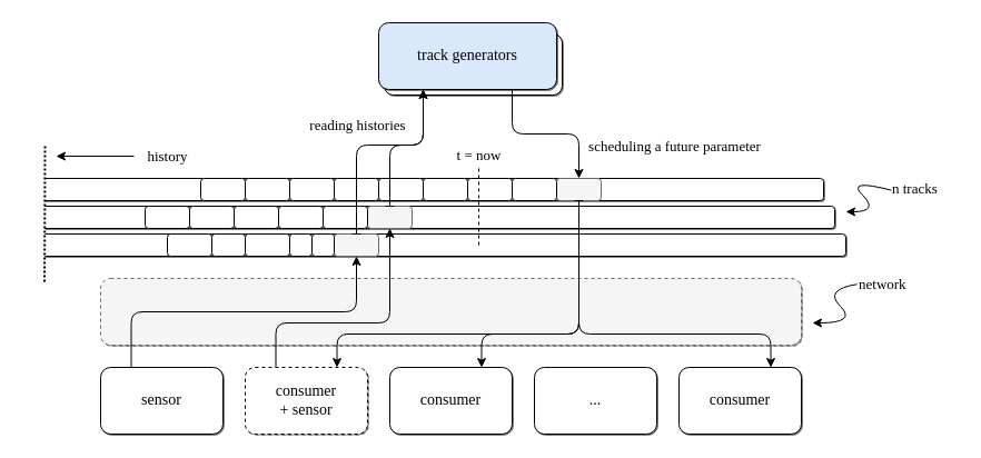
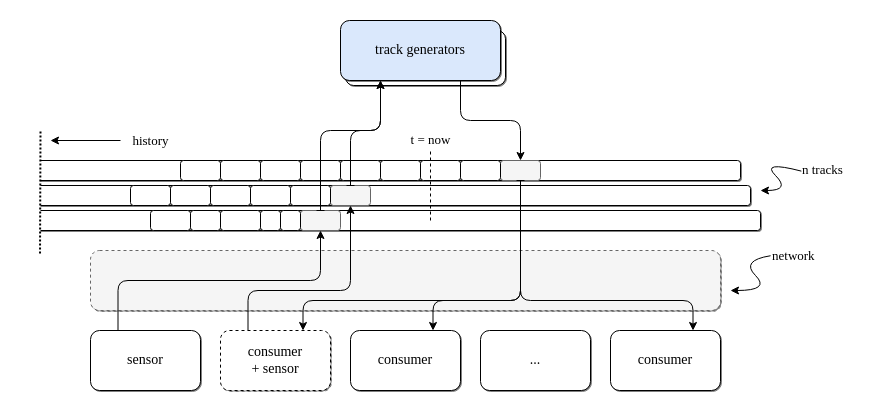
  <mxCell id="0" />
  <mxCell id="1" parent="0" />
  <mxCell id="2" value="" style="rounded=1;whiteSpace=wrap;html=1;shadow=1;glass=0;shadowOpacity=50;shadowBlur=0;shadowOffsetX=1;shadowOffsetY=1;comic=0;strokeColor=default;align=center;verticalAlign=middle;fontFamily=Times New Roman;fontSize=12;fontColor=default;fillColor=default;" vertex="1" parent="1"><mxGeometry x="30" y="210" width="730" height="20" as="geometry" /></mxCell>
  <mxCell id="3" value="" style="rounded=1;whiteSpace=wrap;html=1;shadow=0;glass=0;shadowOpacity=100;shadowBlur=0;shadowOffsetX=1;shadowOffsetY=1;fillColor=#f5f5f5;fontColor=#333333;strokeColor=#666666;" vertex="1" parent="1"><mxGeometry x="300" y="210" width="40" height="20" as="geometry" /></mxCell>
  <mxCell id="4" value="" style="rounded=1;whiteSpace=wrap;html=1;shadow=1;glass=0;shadowOpacity=50;shadowBlur=0;shadowOffsetX=1;shadowOffsetY=1;comic=0;strokeColor=default;align=center;verticalAlign=middle;fontFamily=Times New Roman;fontSize=12;fontColor=default;fillColor=default;" vertex="1" parent="1"><mxGeometry x="30" y="185" width="720" height="20" as="geometry" /></mxCell>
  <mxCell id="5" value="" style="rounded=1;whiteSpace=wrap;html=1;shadow=1;glass=0;shadowOpacity=50;shadowBlur=0;shadowOffsetX=1;shadowOffsetY=1;comic=0;strokeColor=#666666;align=center;verticalAlign=middle;fontFamily=Times New Roman;fontSize=12;fontColor=#333333;fillColor=#f5f5f5;dashed=1;" vertex="1" parent="1"><mxGeometry x="90" y="250" width="630" height="60" as="geometry" /></mxCell>
  <mxCell id="6" value="" style="rounded=1;whiteSpace=wrap;html=1;shadow=0;glass=0;shadowOpacity=100;shadowBlur=0;shadowOffsetX=1;shadowOffsetY=1;fillColor=#f5f5f5;fontColor=#333333;strokeColor=#666666;" vertex="1" parent="1"><mxGeometry x="330" y="185" width="40" height="20" as="geometry" /></mxCell>
  <mxCell id="7" value="parameter generator" style="rounded=1;whiteSpace=wrap;html=1;shadow=1;glass=0;strokeColor=default;align=center;verticalAlign=middle;shadowOffsetX=1;shadowOffsetY=1;shadowBlur=0;shadowOpacity=50;fontFamily=Times New Roman;fontSize=12;fontColor=default;fillColor=default;" vertex="1" parent="1"><mxGeometry x="345" y="30" width="160" height="55" as="geometry" /></mxCell>
  <mxCell id="8" style="rounded=1;orthogonalLoop=1;jettySize=auto;html=1;exitX=0.75;exitY=1;exitDx=0;exitDy=0;entryX=0.5;entryY=0;entryDx=0;entryDy=0;edgeStyle=orthogonalEdgeStyle;jumpStyle=none;" edge="1" parent="1" source="9" target="13"><mxGeometry relative="1" as="geometry" /></mxCell>
  <mxCell id="9" value="track generators" style="rounded=1;whiteSpace=wrap;html=1;shadow=1;glass=0;shadowOpacity=50;shadowBlur=0;shadowOffsetX=1;shadowOffsetY=1;fontFamily=Times New Roman;fontSize=14;fillColor=#dae8fc;" vertex="1" parent="1"><mxGeometry x="340" y="20" width="160" height="60" as="geometry" /></mxCell>
  <mxCell id="10" value="" style="rounded=1;whiteSpace=wrap;html=1;shadow=1;glass=0;shadowOpacity=50;shadowBlur=0;shadowOffsetX=1;shadowOffsetY=1;comic=0;strokeColor=default;align=center;verticalAlign=middle;fontFamily=Times New Roman;fontSize=12;fontColor=default;fillColor=default;" vertex="1" parent="1"><mxGeometry x="30" y="160" width="710" height="20" as="geometry" /></mxCell>
  <mxCell id="11" style="edgeStyle=orthogonalEdgeStyle;rounded=1;orthogonalLoop=1;jettySize=auto;html=1;exitX=0.5;exitY=1;exitDx=0;exitDy=0;entryX=0.75;entryY=0;entryDx=0;entryDy=0;curved=0;" edge="1" parent="1" source="13" target="32"><mxGeometry relative="1" as="geometry"><Array as="points"><mxPoint x="520" y="300" /><mxPoint x="693" y="300" /></Array></mxGeometry></mxCell>
  <mxCell id="12" style="edgeStyle=orthogonalEdgeStyle;rounded=1;orthogonalLoop=1;jettySize=auto;html=1;exitX=0.5;exitY=1;exitDx=0;exitDy=0;entryX=0.75;entryY=0;entryDx=0;entryDy=0;curved=0;" edge="1" parent="1" source="13" target="30"><mxGeometry relative="1" as="geometry"><Array as="points"><mxPoint x="520" y="300" /><mxPoint x="303" y="300" /></Array></mxGeometry></mxCell>
  <mxCell id="13" value="" style="rounded=1;whiteSpace=wrap;html=1;shadow=0;glass=0;shadowOpacity=100;shadowBlur=0;shadowOffsetX=1;shadowOffsetY=1;fillColor=#f5f5f5;fontColor=#333333;strokeColor=#666666;" vertex="1" parent="1"><mxGeometry x="500" y="160" width="40" height="20" as="geometry" /></mxCell>
  <mxCell id="14" value="" style="rounded=1;whiteSpace=wrap;html=1;shadow=0;glass=0;shadowOpacity=100;shadowBlur=0;shadowOffsetX=1;shadowOffsetY=1;" vertex="1" parent="1"><mxGeometry x="460" y="160" width="40" height="20" as="geometry" /></mxCell>
  <mxCell id="15" value="" style="rounded=1;whiteSpace=wrap;html=1;shadow=0;glass=0;shadowOpacity=100;shadowBlur=0;shadowOffsetX=1;shadowOffsetY=1;" vertex="1" parent="1"><mxGeometry x="420" y="160" width="40" height="20" as="geometry" /></mxCell>
  <mxCell id="16" value="" style="rounded=1;whiteSpace=wrap;html=1;shadow=0;glass=0;shadowOpacity=100;shadowBlur=0;shadowOffsetX=1;shadowOffsetY=1;" vertex="1" parent="1"><mxGeometry x="380" y="160" width="40" height="20" as="geometry" /></mxCell>
  <mxCell id="17" value="" style="rounded=1;whiteSpace=wrap;html=1;shadow=0;glass=0;shadowOpacity=100;shadowBlur=0;shadowOffsetX=1;shadowOffsetY=1;" vertex="1" parent="1"><mxGeometry x="340" y="160" width="40" height="20" as="geometry" /></mxCell>
  <mxCell id="18" value="" style="rounded=1;whiteSpace=wrap;html=1;shadow=0;glass=0;shadowOpacity=100;shadowBlur=0;shadowOffsetX=1;shadowOffsetY=1;" vertex="1" parent="1"><mxGeometry x="300" y="160" width="40" height="20" as="geometry" /></mxCell>
  <mxCell id="19" value="" style="rounded=1;whiteSpace=wrap;html=1;shadow=0;glass=0;shadowOpacity=100;shadowBlur=0;shadowOffsetX=1;shadowOffsetY=1;" vertex="1" parent="1"><mxGeometry x="260" y="160" width="40" height="20" as="geometry" /></mxCell>
  <mxCell id="20" value="" style="rounded=1;whiteSpace=wrap;html=1;shadow=0;glass=0;shadowOpacity=100;shadowBlur=0;shadowOffsetX=1;shadowOffsetY=1;" vertex="1" parent="1"><mxGeometry x="220" y="160" width="40" height="20" as="geometry" /></mxCell>
  <mxCell id="21" value="" style="rounded=1;whiteSpace=wrap;html=1;shadow=0;glass=0;shadowOpacity=100;shadowBlur=0;shadowOffsetX=1;shadowOffsetY=1;" vertex="1" parent="1"><mxGeometry x="180" y="160" width="40" height="20" as="geometry" /></mxCell>
  <mxCell id="22" value="" style="endArrow=classic;html=1;rounded=0;" edge="1" parent="1"><mxGeometry width="50" height="50" relative="1" as="geometry"><mxPoint x="120" y="140" as="sourcePoint" /><mxPoint x="50" y="140" as="targetPoint" /></mxGeometry></mxCell>
  <mxCell id="23" value="history" style="text;html=1;align=center;verticalAlign=middle;resizable=0;points=[];autosize=1;strokeColor=none;fillColor=none;fontFamily=Times New Roman;fontSize=13;" vertex="1" parent="1"><mxGeometry x="120" y="125" width="60" height="30" as="geometry" /></mxCell>
  <mxCell id="24" value="" style="rounded=0;whiteSpace=wrap;html=1;strokeColor=none;" vertex="1" parent="1"><mxGeometry x="20" y="140" width="20" height="160" as="geometry" /></mxCell>
  <mxCell id="25" value="" style="endArrow=none;dashed=1;html=1;rounded=0;strokeWidth=2;exitX=0.992;exitY=0.706;exitDx=0;exitDy=0;exitPerimeter=0;dashPattern=1 1;" edge="1" parent="1"><mxGeometry width="50" height="50" relative="1" as="geometry"><mxPoint x="39.52" y="252.96" as="sourcePoint" /><mxPoint x="40" y="130" as="targetPoint" /></mxGeometry></mxCell>
  <mxCell id="26" value="t = now" style="text;html=1;align=center;verticalAlign=middle;resizable=0;points=[];autosize=1;strokeColor=none;fillColor=none;fontFamily=Times New Roman;fontSize=13;" vertex="1" parent="1"><mxGeometry x="400" y="124" width="60" height="30" as="geometry" /></mxCell>
  <mxCell id="27" style="edgeStyle=orthogonalEdgeStyle;rounded=1;orthogonalLoop=1;jettySize=auto;html=1;exitX=0.25;exitY=0;exitDx=0;exitDy=0;entryX=0.5;entryY=1;entryDx=0;entryDy=0;curved=0;" edge="1" parent="1" source="28" target="3"><mxGeometry relative="1" as="geometry"><Array as="points"><mxPoint x="118" y="280" /><mxPoint x="320" y="280" /></Array></mxGeometry></mxCell>
  <mxCell id="28" value="sensor" style="rounded=1;whiteSpace=wrap;html=1;shadow=1;glass=0;shadowOpacity=50;shadowBlur=0;shadowOffsetX=1;shadowOffsetY=1;fontFamily=Times New Roman;strokeColor=default;align=center;verticalAlign=middle;fontSize=14;fontColor=default;fillColor=default;" vertex="1" parent="1"><mxGeometry x="90" y="330" width="110" height="60" as="geometry" /></mxCell>
  <mxCell id="29" style="edgeStyle=orthogonalEdgeStyle;rounded=1;orthogonalLoop=1;jettySize=auto;html=1;exitX=0.25;exitY=0;exitDx=0;exitDy=0;entryX=0.5;entryY=1;entryDx=0;entryDy=0;curved=0;" edge="1" parent="1" source="30" target="6"><mxGeometry relative="1" as="geometry"><Array as="points"><mxPoint x="248" y="290" /><mxPoint x="350" y="290" /></Array></mxGeometry></mxCell>
  <mxCell id="30" value="consumer&lt;div style=&quot;font-size: 14px;&quot;&gt;+ sensor&lt;/div&gt;" style="rounded=1;whiteSpace=wrap;html=1;shadow=1;glass=0;shadowOpacity=50;shadowBlur=0;shadowOffsetX=1;shadowOffsetY=1;fontFamily=Times New Roman;strokeColor=default;align=center;verticalAlign=middle;fontSize=14;fontColor=default;fillColor=default;dashed=1;" vertex="1" parent="1"><mxGeometry x="220" y="330" width="110" height="60" as="geometry" /></mxCell>
  <mxCell id="31" value="consumer" style="rounded=1;whiteSpace=wrap;html=1;shadow=1;glass=0;shadowOpacity=50;shadowBlur=0;shadowOffsetX=1;shadowOffsetY=1;fontFamily=Times New Roman;strokeColor=default;align=center;verticalAlign=middle;fontSize=14;fontColor=default;fillColor=default;" vertex="1" parent="1"><mxGeometry x="350" y="330" width="110" height="60" as="geometry" /></mxCell>
  <mxCell id="32" value="consumer" style="rounded=1;whiteSpace=wrap;html=1;shadow=1;glass=0;shadowOpacity=50;shadowBlur=0;shadowOffsetX=1;shadowOffsetY=1;fontFamily=Times New Roman;strokeColor=default;align=center;verticalAlign=middle;fontSize=14;fontColor=default;fillColor=default;" vertex="1" parent="1"><mxGeometry x="610" y="330" width="110" height="60" as="geometry" /></mxCell>
  <mxCell id="33" value="..." style="rounded=1;whiteSpace=wrap;html=1;shadow=1;glass=0;shadowOpacity=50;shadowBlur=0;shadowOffsetX=1;shadowOffsetY=1;fontFamily=Times New Roman;strokeColor=default;align=center;verticalAlign=middle;fontSize=14;fontColor=default;fillColor=default;" vertex="1" parent="1"><mxGeometry x="480" y="330" width="110" height="60" as="geometry" /></mxCell>
  <mxCell id="34" value="n tracks" style="text;html=1;align=left;verticalAlign=middle;resizable=0;points=[];autosize=1;strokeColor=none;fillColor=none;fontFamily=Times New Roman;fontSize=13;" vertex="1" parent="1"><mxGeometry x="800" y="154" width="60" height="30" as="geometry" /></mxCell>
  <mxCell id="35" value="" style="curved=1;endArrow=classic;html=1;rounded=0;exitX=0.014;exitY=0.554;exitDx=0;exitDy=0;exitPerimeter=0;" edge="1" parent="1" source="34"><mxGeometry width="50" height="50" relative="1" as="geometry"><mxPoint x="610" y="210" as="sourcePoint" /><mxPoint x="760" y="190" as="targetPoint" /><Array as="points"><mxPoint x="760" y="160" /><mxPoint x="790" y="190" /></Array></mxGeometry></mxCell>
- <mxCell id="36" value="scheduling a future parameter" style="text;html=1;align=center;verticalAlign=middle;resizable=0;points=[];autosize=1;strokeColor=none;fillColor=none;fontFamily=Times New Roman;fontSize=13;" vertex="1" parent="1"><mxGeometry x="516" y="116" width="180" height="30" as="geometry" /></mxCell>
  <mxCell id="37" value="network" style="text;html=1;align=left;verticalAlign=middle;resizable=0;points=[];autosize=1;strokeColor=none;fillColor=none;fontFamily=Times New Roman;fontSize=13;" vertex="1" parent="1"><mxGeometry x="770" y="240" width="70" height="30" as="geometry" /></mxCell>
  <mxCell id="38" value="" style="curved=1;endArrow=classic;html=1;rounded=0;exitX=0.001;exitY=0.508;exitDx=0;exitDy=0;exitPerimeter=0;" edge="1" parent="1" source="37"><mxGeometry width="50" height="50" relative="1" as="geometry"><mxPoint x="830" y="288" as="sourcePoint" /><mxPoint x="730" y="290" as="targetPoint" /><Array as="points"><mxPoint x="740" y="260" /><mxPoint x="770" y="290" /></Array></mxGeometry></mxCell>
  <mxCell id="39" value="" style="edgeStyle=orthogonalEdgeStyle;rounded=1;orthogonalLoop=1;jettySize=auto;html=1;curved=0;entryX=0.25;entryY=1;entryDx=0;entryDy=0;startArrow=baseDash;startFill=0;" edge="1" parent="1" source="6" target="9"><mxGeometry relative="1" as="geometry"><mxPoint x="390" y="100" as="targetPoint" /><Array as="points"><mxPoint x="350" y="130" /><mxPoint x="380" y="130" /></Array></mxGeometry></mxCell>
- <mxCell id="40" value="reading histories" style="text;html=1;align=center;verticalAlign=middle;resizable=0;points=[];autosize=1;strokeColor=none;fillColor=none;fontFamily=Times New Roman;fontSize=13;" vertex="1" parent="1"><mxGeometry x="266" y="97" width="110" height="30" as="geometry" /></mxCell>
  <mxCell id="41" value="" style="endArrow=none;dashed=1;html=1;rounded=0;" edge="1" parent="1"><mxGeometry width="50" height="50" relative="1" as="geometry"><mxPoint x="430" y="220" as="sourcePoint" /><mxPoint x="430" y="150" as="targetPoint" /></mxGeometry></mxCell>
  <mxCell id="42" style="edgeStyle=orthogonalEdgeStyle;rounded=1;orthogonalLoop=1;jettySize=auto;html=1;exitX=0.5;exitY=1;exitDx=0;exitDy=0;curved=0;entryX=0.75;entryY=0;entryDx=0;entryDy=0;startArrow=baseDash;startFill=0;" edge="1" parent="1" source="13" target="31"><mxGeometry relative="1" as="geometry"><Array as="points"><mxPoint x="520" y="300" /><mxPoint x="433" y="300" /></Array></mxGeometry></mxCell>
  <mxCell id="43" value="" style="rounded=1;whiteSpace=wrap;html=1;shadow=0;glass=0;shadowOpacity=100;shadowBlur=0;shadowOffsetX=1;shadowOffsetY=1;" vertex="1" parent="1"><mxGeometry x="290" y="185" width="40" height="20" as="geometry" /></mxCell>
  <mxCell id="44" value="" style="rounded=1;whiteSpace=wrap;html=1;shadow=0;glass=0;shadowOpacity=100;shadowBlur=0;shadowOffsetX=1;shadowOffsetY=1;" vertex="1" parent="1"><mxGeometry x="250" y="185" width="40" height="20" as="geometry" /></mxCell>
  <mxCell id="45" value="" style="rounded=1;whiteSpace=wrap;html=1;shadow=0;glass=0;shadowOpacity=100;shadowBlur=0;shadowOffsetX=1;shadowOffsetY=1;" vertex="1" parent="1"><mxGeometry x="210" y="185" width="40" height="20" as="geometry" /></mxCell>
  <mxCell id="46" value="" style="rounded=1;whiteSpace=wrap;html=1;shadow=0;glass=0;shadowOpacity=100;shadowBlur=0;shadowOffsetX=1;shadowOffsetY=1;" vertex="1" parent="1"><mxGeometry x="170" y="185" width="40" height="20" as="geometry" /></mxCell>
  <mxCell id="47" value="" style="rounded=1;whiteSpace=wrap;html=1;shadow=0;glass=0;shadowOpacity=100;shadowBlur=0;shadowOffsetX=1;shadowOffsetY=1;" vertex="1" parent="1"><mxGeometry x="130" y="185" width="40" height="20" as="geometry" /></mxCell>
  <mxCell id="48" value="" style="rounded=1;whiteSpace=wrap;html=1;shadow=0;glass=0;shadowOpacity=100;shadowBlur=0;shadowOffsetX=1;shadowOffsetY=1;" vertex="1" parent="1"><mxGeometry x="280" y="210" width="20" height="20" as="geometry" /></mxCell>
  <mxCell id="49" value="" style="rounded=1;whiteSpace=wrap;html=1;shadow=0;glass=0;shadowOpacity=100;shadowBlur=0;shadowOffsetX=1;shadowOffsetY=1;" vertex="1" parent="1"><mxGeometry x="260" y="210" width="20" height="20" as="geometry" /></mxCell>
  <mxCell id="50" value="" style="rounded=1;whiteSpace=wrap;html=1;shadow=0;glass=0;shadowOpacity=100;shadowBlur=0;shadowOffsetX=1;shadowOffsetY=1;" vertex="1" parent="1"><mxGeometry x="220" y="210" width="40" height="20" as="geometry" /></mxCell>
  <mxCell id="51" value="" style="rounded=1;whiteSpace=wrap;html=1;shadow=0;glass=0;shadowOpacity=100;shadowBlur=0;shadowOffsetX=1;shadowOffsetY=1;" vertex="1" parent="1"><mxGeometry x="190" y="210" width="30" height="20" as="geometry" /></mxCell>
  <mxCell id="52" value="" style="rounded=1;whiteSpace=wrap;html=1;shadow=0;glass=0;shadowOpacity=100;shadowBlur=0;shadowOffsetX=1;shadowOffsetY=1;" vertex="1" parent="1"><mxGeometry x="150" y="210" width="40" height="20" as="geometry" /></mxCell>
  <mxCell id="53" style="edgeStyle=orthogonalEdgeStyle;rounded=1;orthogonalLoop=1;jettySize=auto;html=1;exitX=0.5;exitY=0;exitDx=0;exitDy=0;entryX=0.25;entryY=1;entryDx=0;entryDy=0;curved=0;startArrow=baseDash;startFill=0;" edge="1" parent="1" source="3" target="9"><mxGeometry relative="1" as="geometry"><Array as="points"><mxPoint x="320" y="130" /><mxPoint x="380" y="130" /></Array></mxGeometry></mxCell>
